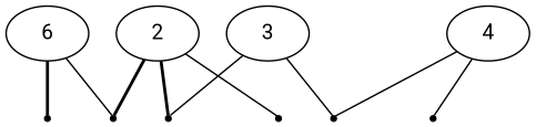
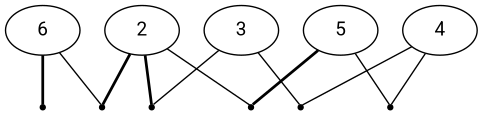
  graph {
    fontname=Roboto
    node [fontname=Roboto shape=point]
    edge [fontname=Roboto style=solid]
    n1 [label=6 shape=""]
    factor0
    factor1
    n4 [label=2 shape=""]
    factor2
    factor5
    n7 [label=3 shape=""]
    factor3
    n9 [label=4 shape=""]
    factor4
+   n11 [label=5 shape=""]
    n1 -- factor0 [style=bold]
    n1 -- factor1
    n4 -- factor1 [style=bold]
    n4 -- factor2 [style=bold]
    n4 -- factor5
    n7 -- factor2
    n7 -- factor3
    n9 -- factor3
    n9 -- factor4
+   n11 -- factor5 [style=bold]
+   n11 -- factor4
  }
